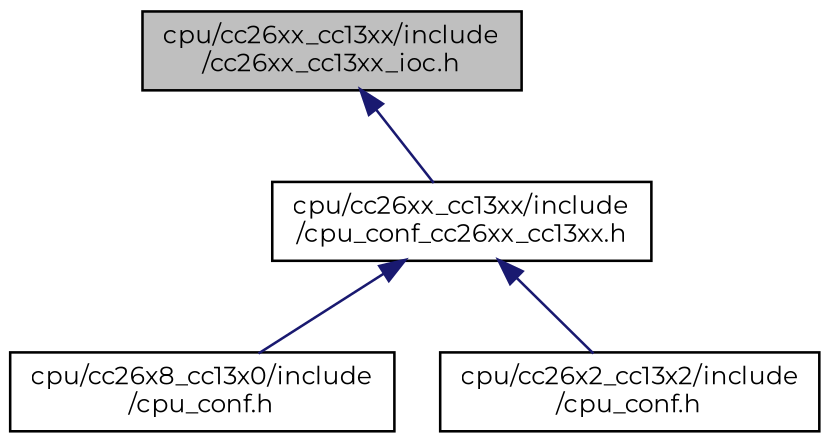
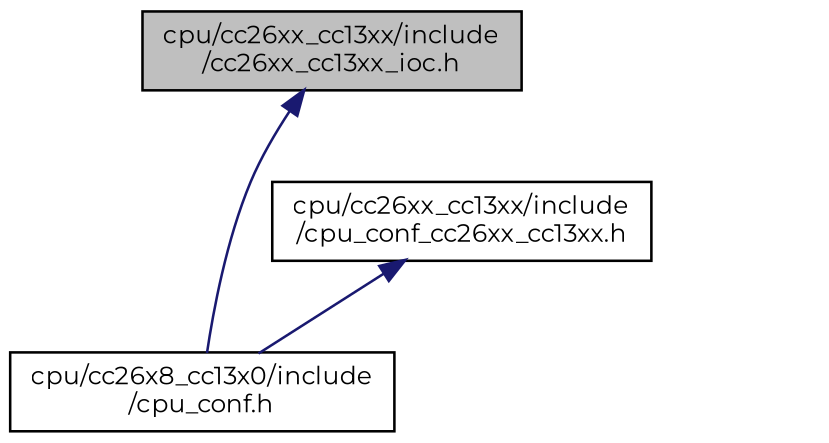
  digraph {
    fontname=Montserrat
    node [color=black fillcolor=white fontname=Montserrat fontsize=10 shape=record style=filled]
    edge [color=midnightblue dir=back fontname=Montserrat fontsize=10 labelfontname=Helvetica labelfontsize=10 style=solid]
    n1 [fillcolor=grey75 fontcolor=black height=0.2 label="cpu/cc26xx_cc13xx/include\l/cc26xx_cc13xx_ioc.h" width=0.4]
    n2 [height=0.2 label="cpu/cc26xx_cc13xx/include\l/cpu_conf_cc26xx_cc13xx.h" width=0.4]
    n3 [height=0.2 label="cpu/cc26x8_cc13x0/include\l/cpu_conf.h" width=0.4]
-   n4 [height=0.2 label="cpu/cc26x2_cc13x2/include\l/cpu_conf.h" width=0.4]
-   n1 -> n2
+   n1 -> n3
    n2 -> n3
-   n2 -> n4
  }
